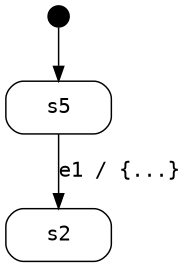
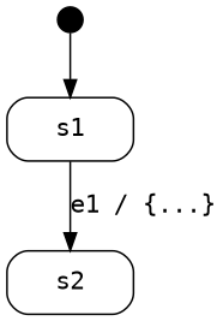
  digraph {
    compound=true
    fontname="DejaVu Sans Mono"
    node [fillcolor=black shape=rectangle fontname="DejaVu Sans Mono" style=rounded]
    edge [fontname="DejaVu Sans Mono"]
    start_A_sm [shape=point width=0.2 style=""]
-   n2 [label=s5 width=1]
+   n2 [label=s1 width=1]
    n3 [label=s2 width=1]
    start_A_sm -> n2
    n2 -> n3 [label="e1 / {...}"]
  }
